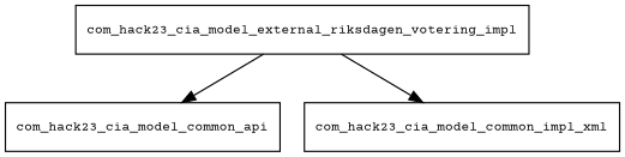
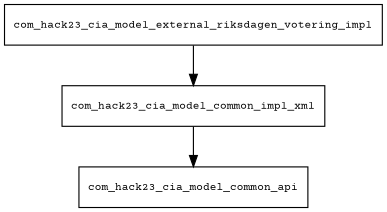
  digraph {
    fontname="Courier Prime"
    node [fontname="Courier Prime" fontsize=10.0 shape=box]
    edge [fontname="Courier Prime"]
    com_hack23_cia_model_external_riksdagen_votering_impl
    com_hack23_cia_model_common_api
    com_hack23_cia_model_common_impl_xml
-   com_hack23_cia_model_external_riksdagen_votering_impl -> com_hack23_cia_model_common_api
+   com_hack23_cia_model_common_impl_xml -> com_hack23_cia_model_common_api
    com_hack23_cia_model_external_riksdagen_votering_impl -> com_hack23_cia_model_common_impl_xml
  }
